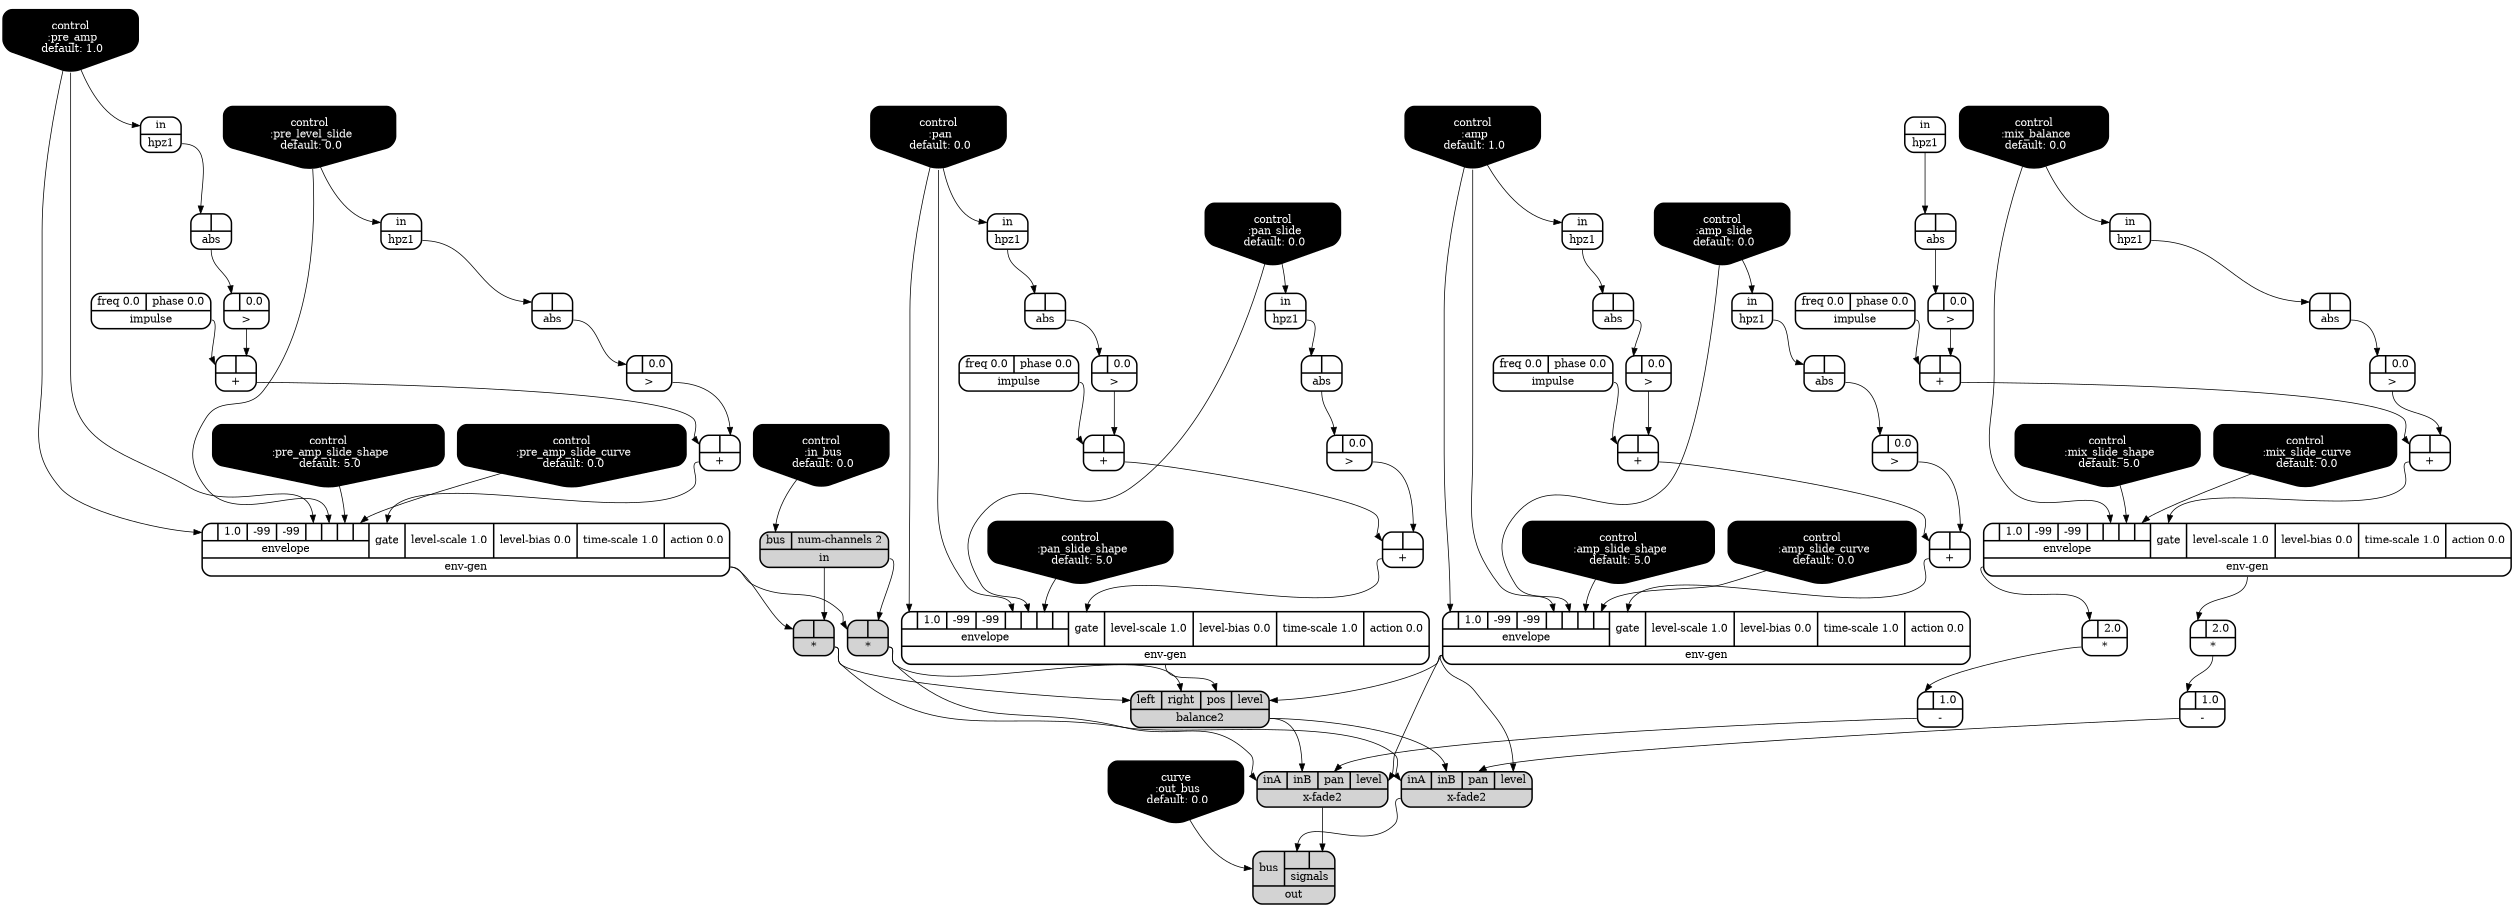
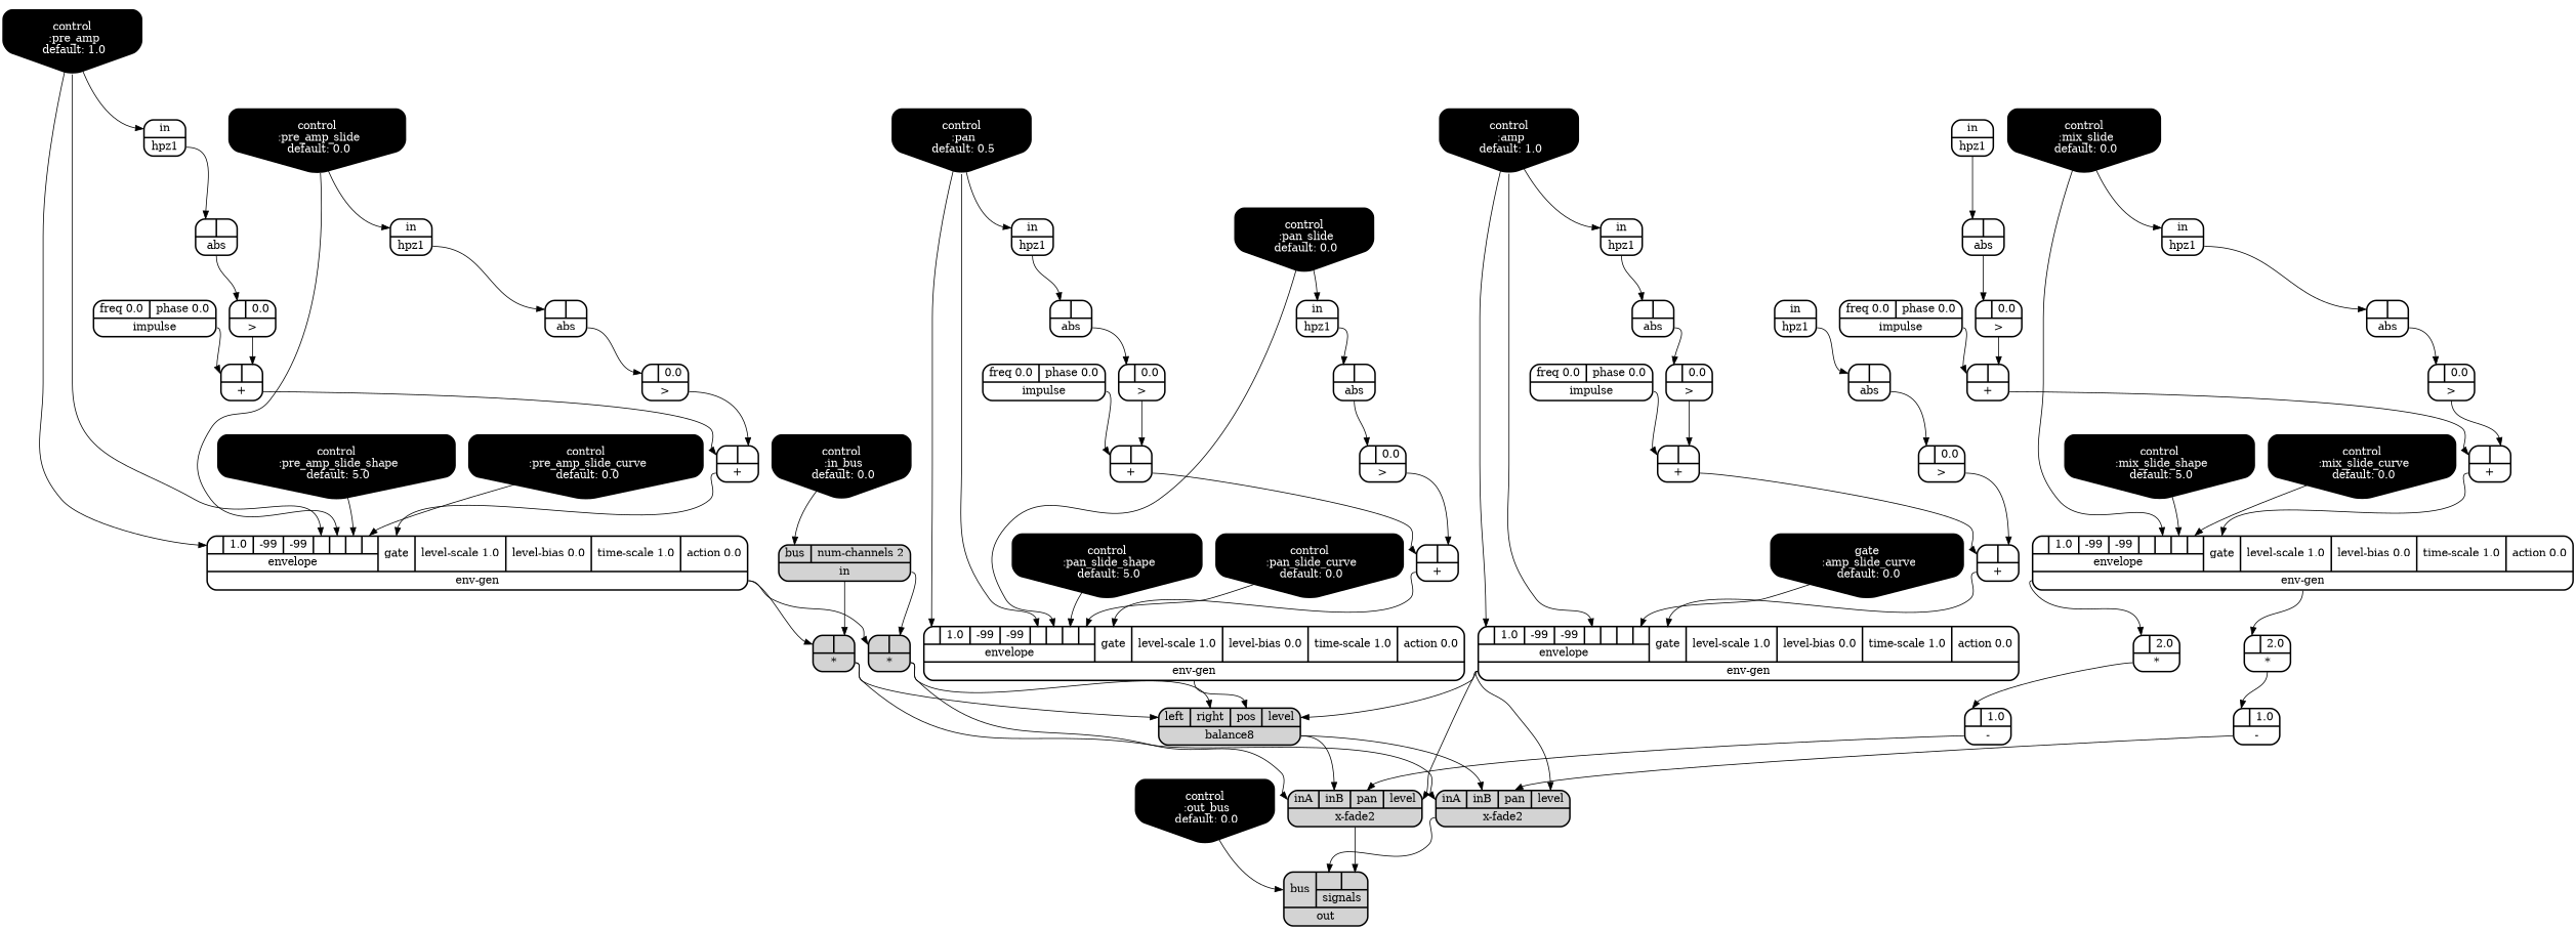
  digraph {
    node [rankdir=LR shape=record style="bold, rounded"]
    edge [headport=a tailport=__UG_NAME__]
    n1 [label="{{ <a> |<b> 2.0} |<__UG_NAME__>* }"]
    n2 [label="{{ <a> |<b> 1.0} |<__UG_NAME__>- }"]
    n3 [label="{{ <ina> inA|<inb> inB|<pan> pan|<level> level} |<__UG_NAME__>x-fade2 }" style="filled, bold, rounded"]
    n4 [label="{{ <a> |<b> } |<__UG_NAME__>* }" style="filled, bold, rounded"]
-   n5 [label="{{ <left> left|<right> right|<pos> pos|<level> level} |<__UG_NAME__>balance2 }" style="filled, bold, rounded"]
+   n5 [label="{{ <left> left|<right> right|<pos> pos|<level> level} |<__UG_NAME__>balance8 }" style="filled, bold, rounded"]
    n6 [label="{{ <ina> inA|<inb> inB|<pan> pan|<level> level} |<__UG_NAME__>x-fade2 }" style="filled, bold, rounded"]
    n7 [label="{{ <bus> bus|{{<signals___x____fade2___0>|<signals___x____fade2___1>}|signals}} |<__UG_NAME__>out }" style="filled, bold, rounded"]
    n8 [label="{{ <a> |<b> 2.0} |<__UG_NAME__>* }"]
    n9 [label="{{ <a> |<b> 1.0} |<__UG_NAME__>- }"]
    n10 [label="{{ <a> |<b> } |<__UG_NAME__>* }" style="filled, bold, rounded"]
    n11 [label="{{ <a> |<b> } |<__UG_NAME__>+ }"]
    n12 [label="{{ <a> |<b> } |<__UG_NAME__>+ }"]
    n13 [label="{{ {{<envelope___control___0>|1.0|-99|-99|<envelope___control___4>|<envelope___control___5>|<envelope___control___6>|<envelope___control___7>}|envelope}|<gate> gate|<level____scale> level-scale 1.0|<level____bias> level-bias 0.0|<time____scale> time-scale 1.0|<action> action 0.0} |<__UG_NAME__>env-gen }"]
    n14 [label="{{ <a> |<b> } |<__UG_NAME__>+ }"]
    n15 [label="{{ <a> |<b> } |<__UG_NAME__>+ }"]
    n16 [label="{{ {{<envelope___control___0>|1.0|-99|-99|<envelope___control___4>|<envelope___control___5>|<envelope___control___6>|<envelope___control___7>}|envelope}|<gate> gate|<level____scale> level-scale 1.0|<level____bias> level-bias 0.0|<time____scale> time-scale 1.0|<action> action 0.0} |<__UG_NAME__>env-gen }"]
    n17 [label="{{ <a> |<b> } |<__UG_NAME__>+ }"]
    n18 [label="{{ <a> |<b> } |<__UG_NAME__>+ }"]
    n19 [label="{{ {{<envelope___control___0>|1.0|-99|-99|<envelope___control___4>|<envelope___control___5>|<envelope___control___6>|<envelope___control___7>}|envelope}|<gate> gate|<level____scale> level-scale 1.0|<level____bias> level-bias 0.0|<time____scale> time-scale 1.0|<action> action 0.0} |<__UG_NAME__>env-gen }"]
    n20 [label="{{ <a> |<b> } |<__UG_NAME__>+ }"]
    n21 [label="{{ <a> |<b> } |<__UG_NAME__>+ }"]
    n22 [label="{{ {{<envelope___control___0>|1.0|-99|-99|<envelope___control___4>|<envelope___control___5>|<envelope___control___6>|<envelope___control___7>}|envelope}|<gate> gate|<level____scale> level-scale 1.0|<level____bias> level-bias 0.0|<time____scale> time-scale 1.0|<action> action 0.0} |<__UG_NAME__>env-gen }"]
    n23 [label="{{ <a> |<b> 0.0} |<__UG_NAME__>\> }"]
    n24 [label="{{ <a> |<b> 0.0} |<__UG_NAME__>\> }"]
    n25 [label="{{ <a> |<b> 0.0} |<__UG_NAME__>\> }"]
    n26 [label="{{ <a> |<b> 0.0} |<__UG_NAME__>\> }"]
    n27 [label="{{ <a> |<b> 0.0} |<__UG_NAME__>\> }"]
    n28 [label="{{ <a> |<b> 0.0} |<__UG_NAME__>\> }"]
    n29 [label="{{ <a> |<b> 0.0} |<__UG_NAME__>\> }"]
    n30 [label="{{ <a> |<b> 0.0} |<__UG_NAME__>\> }"]
    n31 [label="{{ <a> |<b> } |<__UG_NAME__>abs }"]
    n32 [label="{{ <a> |<b> } |<__UG_NAME__>abs }"]
    n33 [label="{{ <a> |<b> } |<__UG_NAME__>abs }"]
    n34 [label="{{ <a> |<b> } |<__UG_NAME__>abs }"]
    n35 [label="{{ <a> |<b> } |<__UG_NAME__>abs }"]
    n36 [label="{{ <a> |<b> } |<__UG_NAME__>abs }"]
    n37 [label="{{ <a> |<b> } |<__UG_NAME__>abs }"]
    n38 [label="{{ <a> |<b> } |<__UG_NAME__>abs }"]
    n39 [fillcolor=black fontcolor=white label="control\n :amp\n default: 1.0" shape=invhouse style="rounded, filled, bold" rankdir=""]
    n40 [label="{{ <in> in} |<__UG_NAME__>hpz1 }"]
-   n41 [fillcolor=black fontcolor=white label="control\n :amp_slide\n default: 0.0" shape=invhouse style="rounded, filled, bold" rankdir=""]
    n42 [label="{{ <in> in} |<__UG_NAME__>hpz1 }"]
-   n43 [fillcolor=black fontcolor=white label="control\n :amp_slide_shape\n default: 5.0" shape=invhouse style="rounded, filled, bold" rankdir=""]
-   n44 [fillcolor=black fontcolor=white label="control\n :amp_slide_curve\n default: 0.0" shape=invhouse style="rounded, filled, bold" rankdir=""]
+   n44 [fillcolor=black fontcolor=white label="gate\n :amp_slide_curve\n default: 0.0" shape=invhouse style="rounded, filled, bold" rankdir=""]
    n45 [label="{{ <in> in} |<__UG_NAME__>hpz1 }"]
-   n46 [fillcolor=black fontcolor=white label="control\n :mix_balance\n default: 0.0" shape=invhouse style="rounded, filled, bold" rankdir=""]
+   n46 [fillcolor=black fontcolor=white label="control\n :mix_slide\n default: 0.0" shape=invhouse style="rounded, filled, bold" rankdir=""]
    n47 [label="{{ <in> in} |<__UG_NAME__>hpz1 }"]
    n48 [fillcolor=black fontcolor=white label="control\n :mix_slide_shape\n default: 5.0" shape=invhouse style="rounded, filled, bold" rankdir=""]
    n49 [fillcolor=black fontcolor=white label="control\n :mix_slide_curve\n default: 0.0" shape=invhouse style="rounded, filled, bold" rankdir=""]
    n50 [fillcolor=black fontcolor=white label="control\n :pre_amp\n default: 1.0" shape=invhouse style="rounded, filled, bold" rankdir=""]
    n51 [label="{{ <in> in} |<__UG_NAME__>hpz1 }"]
-   n52 [fillcolor=black fontcolor=white label="control\n :pre_level_slide\n default: 0.0" shape=invhouse style="rounded, filled, bold" rankdir=""]
+   n52 [fillcolor=black fontcolor=white label="control\n :pre_amp_slide\n default: 0.0" shape=invhouse style="rounded, filled, bold" rankdir=""]
    n53 [label="{{ <in> in} |<__UG_NAME__>hpz1 }"]
    n54 [fillcolor=black fontcolor=white label="control\n :pre_amp_slide_shape\n default: 5.0" shape=invhouse style="rounded, filled, bold" rankdir=""]
    n55 [fillcolor=black fontcolor=white label="control\n :pre_amp_slide_curve\n default: 0.0" shape=invhouse style="rounded, filled, bold" rankdir=""]
-   n56 [fillcolor=black fontcolor=white label="control\n :pan\n default: 0.0" shape=invhouse style="rounded, filled, bold" rankdir=""]
+   n56 [fillcolor=black fontcolor=white label="control\n :pan\n default: 0.5" shape=invhouse style="rounded, filled, bold" rankdir=""]
    n57 [label="{{ <in> in} |<__UG_NAME__>hpz1 }"]
    n58 [fillcolor=black fontcolor=white label="control\n :pan_slide\n default: 0.0" shape=invhouse style="rounded, filled, bold" rankdir=""]
    n59 [label="{{ <in> in} |<__UG_NAME__>hpz1 }"]
    n60 [fillcolor=black fontcolor=white label="control\n :pan_slide_shape\n default: 5.0" shape=invhouse style="rounded, filled, bold" rankdir=""]
+   n61 [fillcolor=black fontcolor=white label="control\n :pan_slide_curve\n default: 0.0" shape=invhouse style="rounded, filled, bold" rankdir=""]
    n62 [fillcolor=black fontcolor=white label="control\n :in_bus\n default: 0.0" shape=invhouse style="rounded, filled, bold" rankdir=""]
    n63 [label="{{ <bus> bus|<num____channels> num-channels 2} |<__UG_NAME__>in }" style="filled, bold, rounded"]
-   n64 [fillcolor=black fontcolor=white label="curve\n :out_bus\n default: 0.0" shape=invhouse style="rounded, filled, bold" rankdir=""]
+   n64 [fillcolor=black fontcolor=white label="control\n :out_bus\n default: 0.0" shape=invhouse style="rounded, filled, bold" rankdir=""]
    n65 [label="{{ <freq> freq 0.0|<phase> phase 0.0} |<__UG_NAME__>impulse }"]
    n66 [label="{{ <freq> freq 0.0|<phase> phase 0.0} |<__UG_NAME__>impulse }"]
    n67 [label="{{ <freq> freq 0.0|<phase> phase 0.0} |<__UG_NAME__>impulse }"]
    n68 [label="{{ <freq> freq 0.0|<phase> phase 0.0} |<__UG_NAME__>impulse }"]
    n1 -> n2
    n2 -> n3 [headport=pan]
    n3 -> n7 [headport=signals___x____fade2___1]
    n4 -> n5 [headport=left]
    n4 -> n6 [headport=ina]
    n5 -> n3 [headport=inb]
    n5 -> n6 [headport=inb]
    n6 -> n7 [headport=signals___x____fade2___0]
    n8 -> n9
    n9 -> n6 [headport=pan]
    n10 -> n3 [headport=ina]
    n10 -> n5 [headport=right]
    n11 -> n12
    n12 -> n13 [headport=gate]
    n13 -> n1
    n13 -> n8
    n14 -> n15
    n15 -> n16 [headport=gate]
    n16 -> n4
    n16 -> n10
    n17 -> n18
    n18 -> n19 [headport=gate]
    n19 -> n5 [headport=pos]
    n20 -> n21
    n21 -> n22 [headport=gate]
    n22 -> n3 [headport=level]
    n22 -> n5 [headport=level]
    n22 -> n6 [headport=level]
    n23 -> n11 [headport=b]
    n24 -> n12 [headport=b]
    n25 -> n18 [headport=b]
    n26 -> n14 [headport=b]
    n27 -> n15 [headport=b]
    n28 -> n17 [headport=b]
    n29 -> n21 [headport=b]
    n30 -> n20 [headport=b]
    n31 -> n27
    n32 -> n23
    n33 -> n24
    n34 -> n26
    n35 -> n25
    n36 -> n28
    n37 -> n29
    n38 -> n30
    n39 -> n22 [headport=envelope___control___0]
    n39 -> n22 [headport=envelope___control___4]
    n39 -> n40 [headport=in]
    n40 -> n38
-   n41 -> n22 [headport=envelope___control___5]
-   n41 -> n42 [headport=in]
    n42 -> n37
-   n43 -> n22 [headport=envelope___control___6]
    n44 -> n22 [headport=envelope___control___7]
    n45 -> n32
    n46 -> n13 [headport=envelope___control___5]
    n46 -> n47 [headport=in]
    n47 -> n33
    n48 -> n13 [headport=envelope___control___6]
    n49 -> n13 [headport=envelope___control___7]
    n50 -> n16 [headport=envelope___control___0]
    n50 -> n16 [headport=envelope___control___4]
    n50 -> n51 [headport=in]
    n51 -> n34
    n52 -> n16 [headport=envelope___control___5]
    n52 -> n53 [headport=in]
    n53 -> n31
    n54 -> n16 [headport=envelope___control___6]
    n55 -> n16 [headport=envelope___control___7]
    n56 -> n19 [headport=envelope___control___0]
    n56 -> n19 [headport=envelope___control___4]
    n56 -> n57 [headport=in]
    n57 -> n36
    n58 -> n19 [headport=envelope___control___5]
    n58 -> n59 [headport=in]
    n59 -> n35
    n60 -> n19 [headport=envelope___control___6]
+   n61 -> n19 [headport=envelope___control___7]
    n62 -> n63 [headport=bus]
    n63 -> n4 [headport=b]
    n63 -> n10 [headport=b]
    n64 -> n7 [headport=bus]
    n65 -> n11
    n66 -> n20
    n67 -> n14
    n68 -> n17
  }
